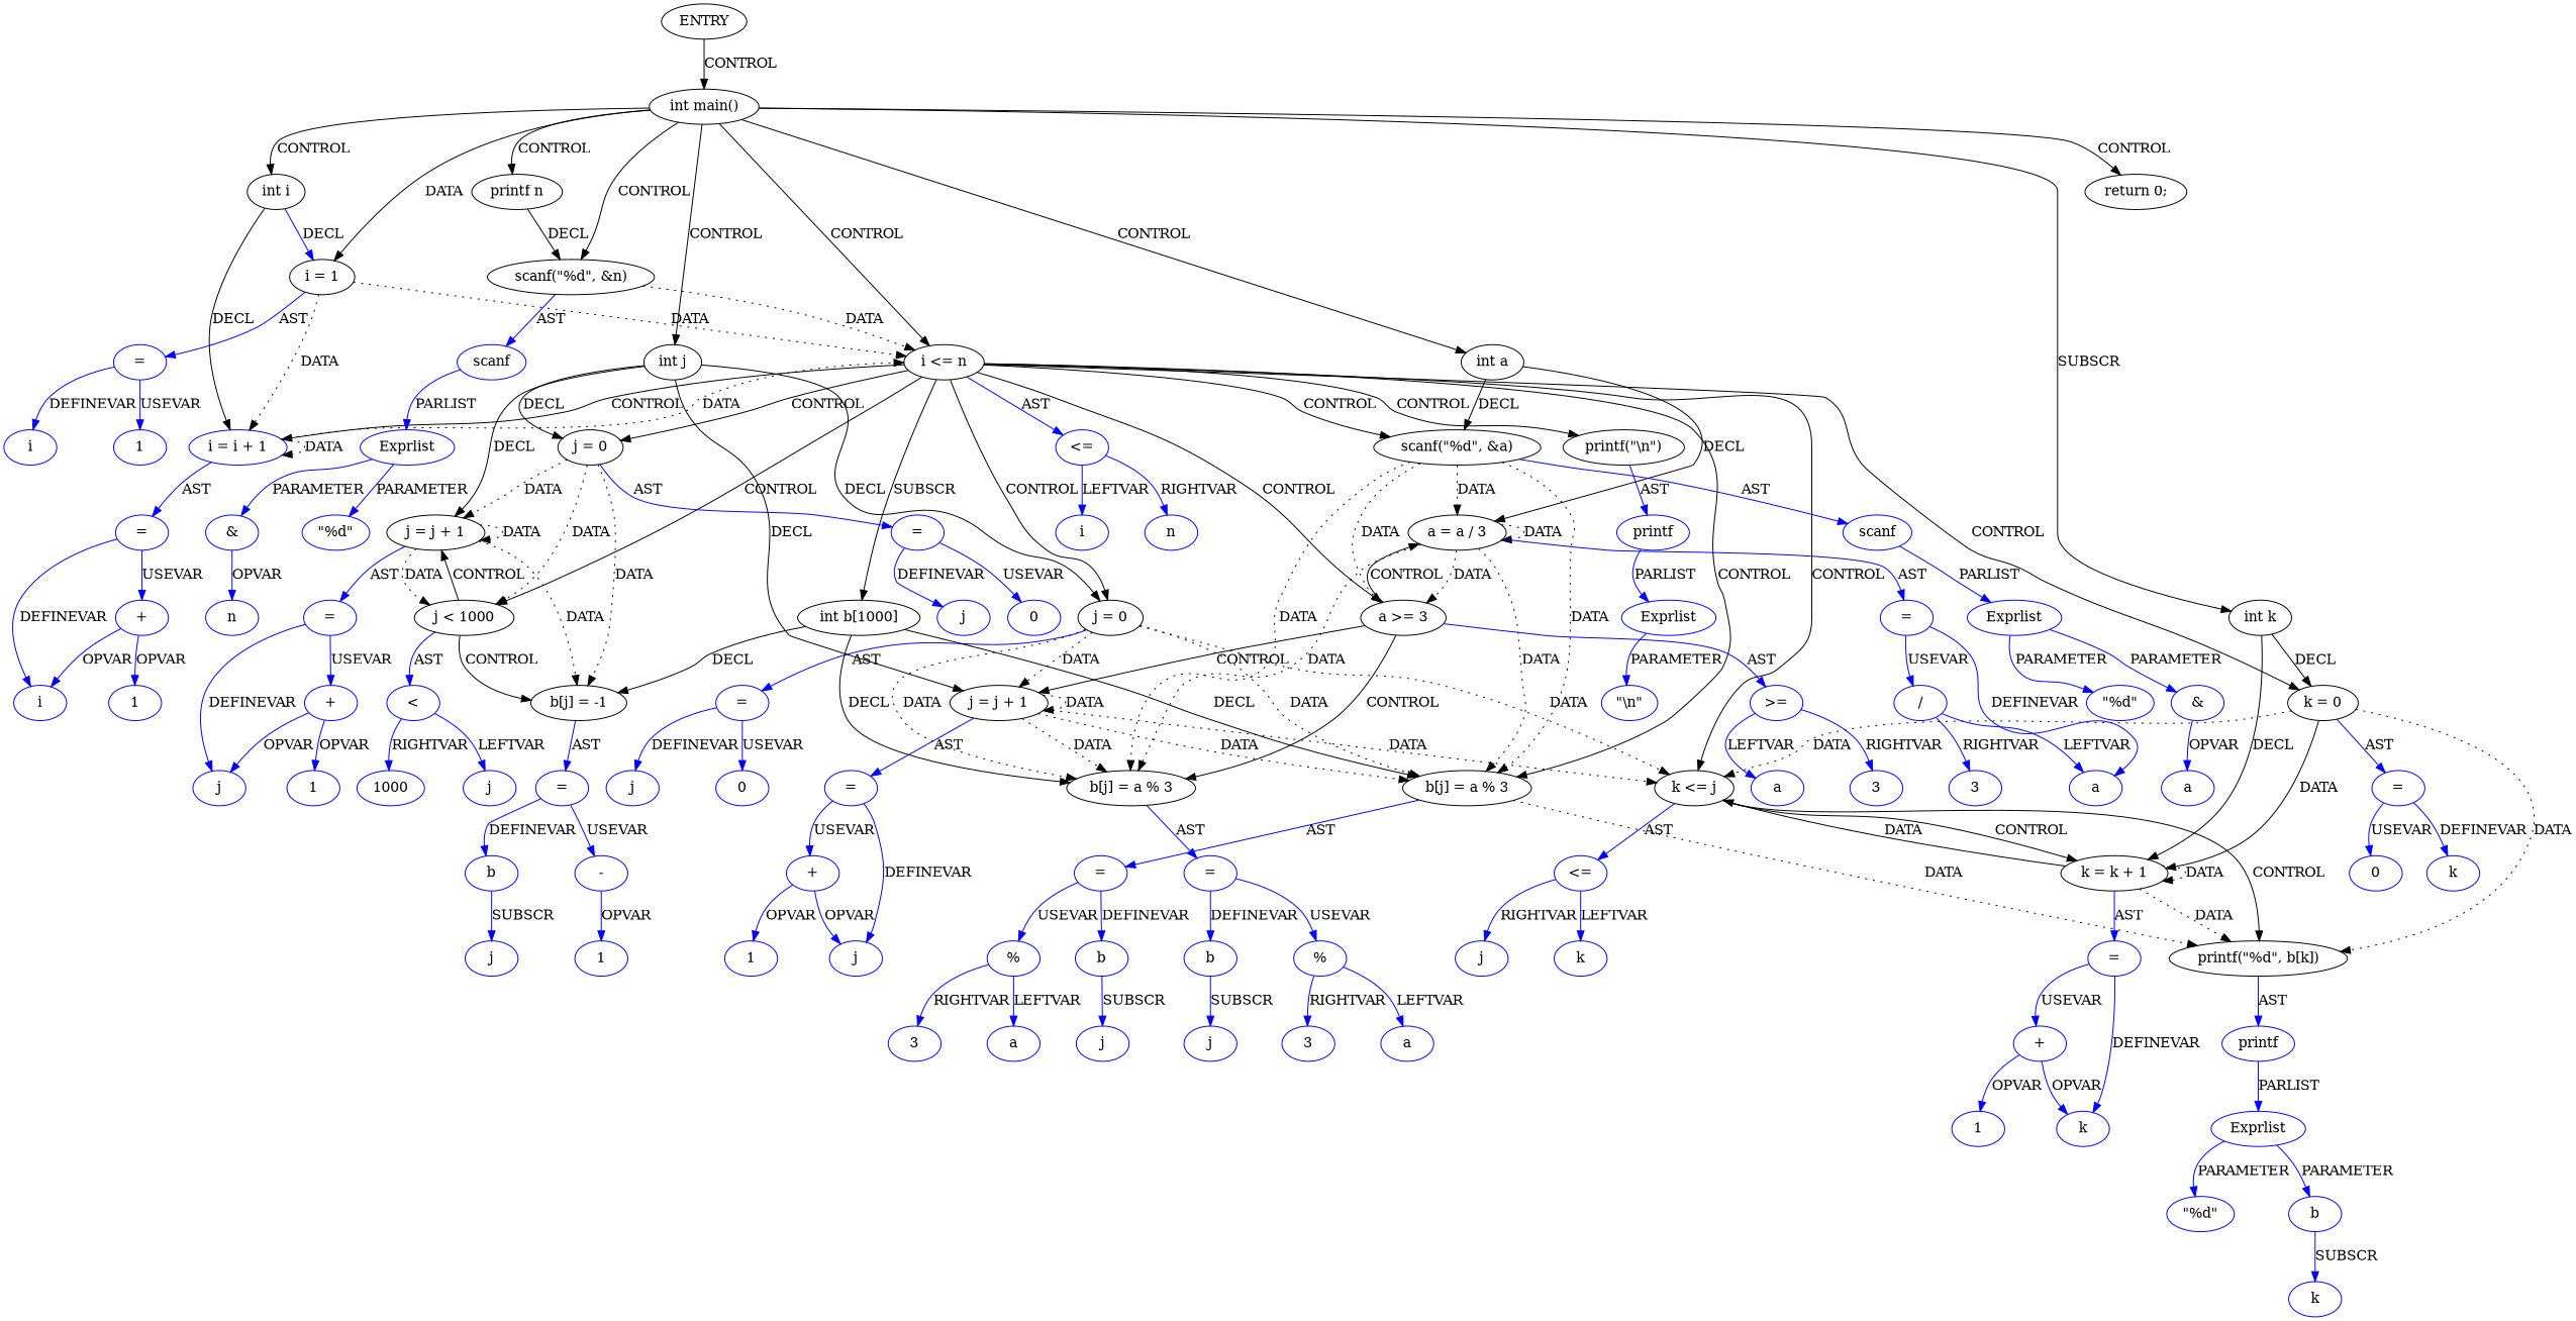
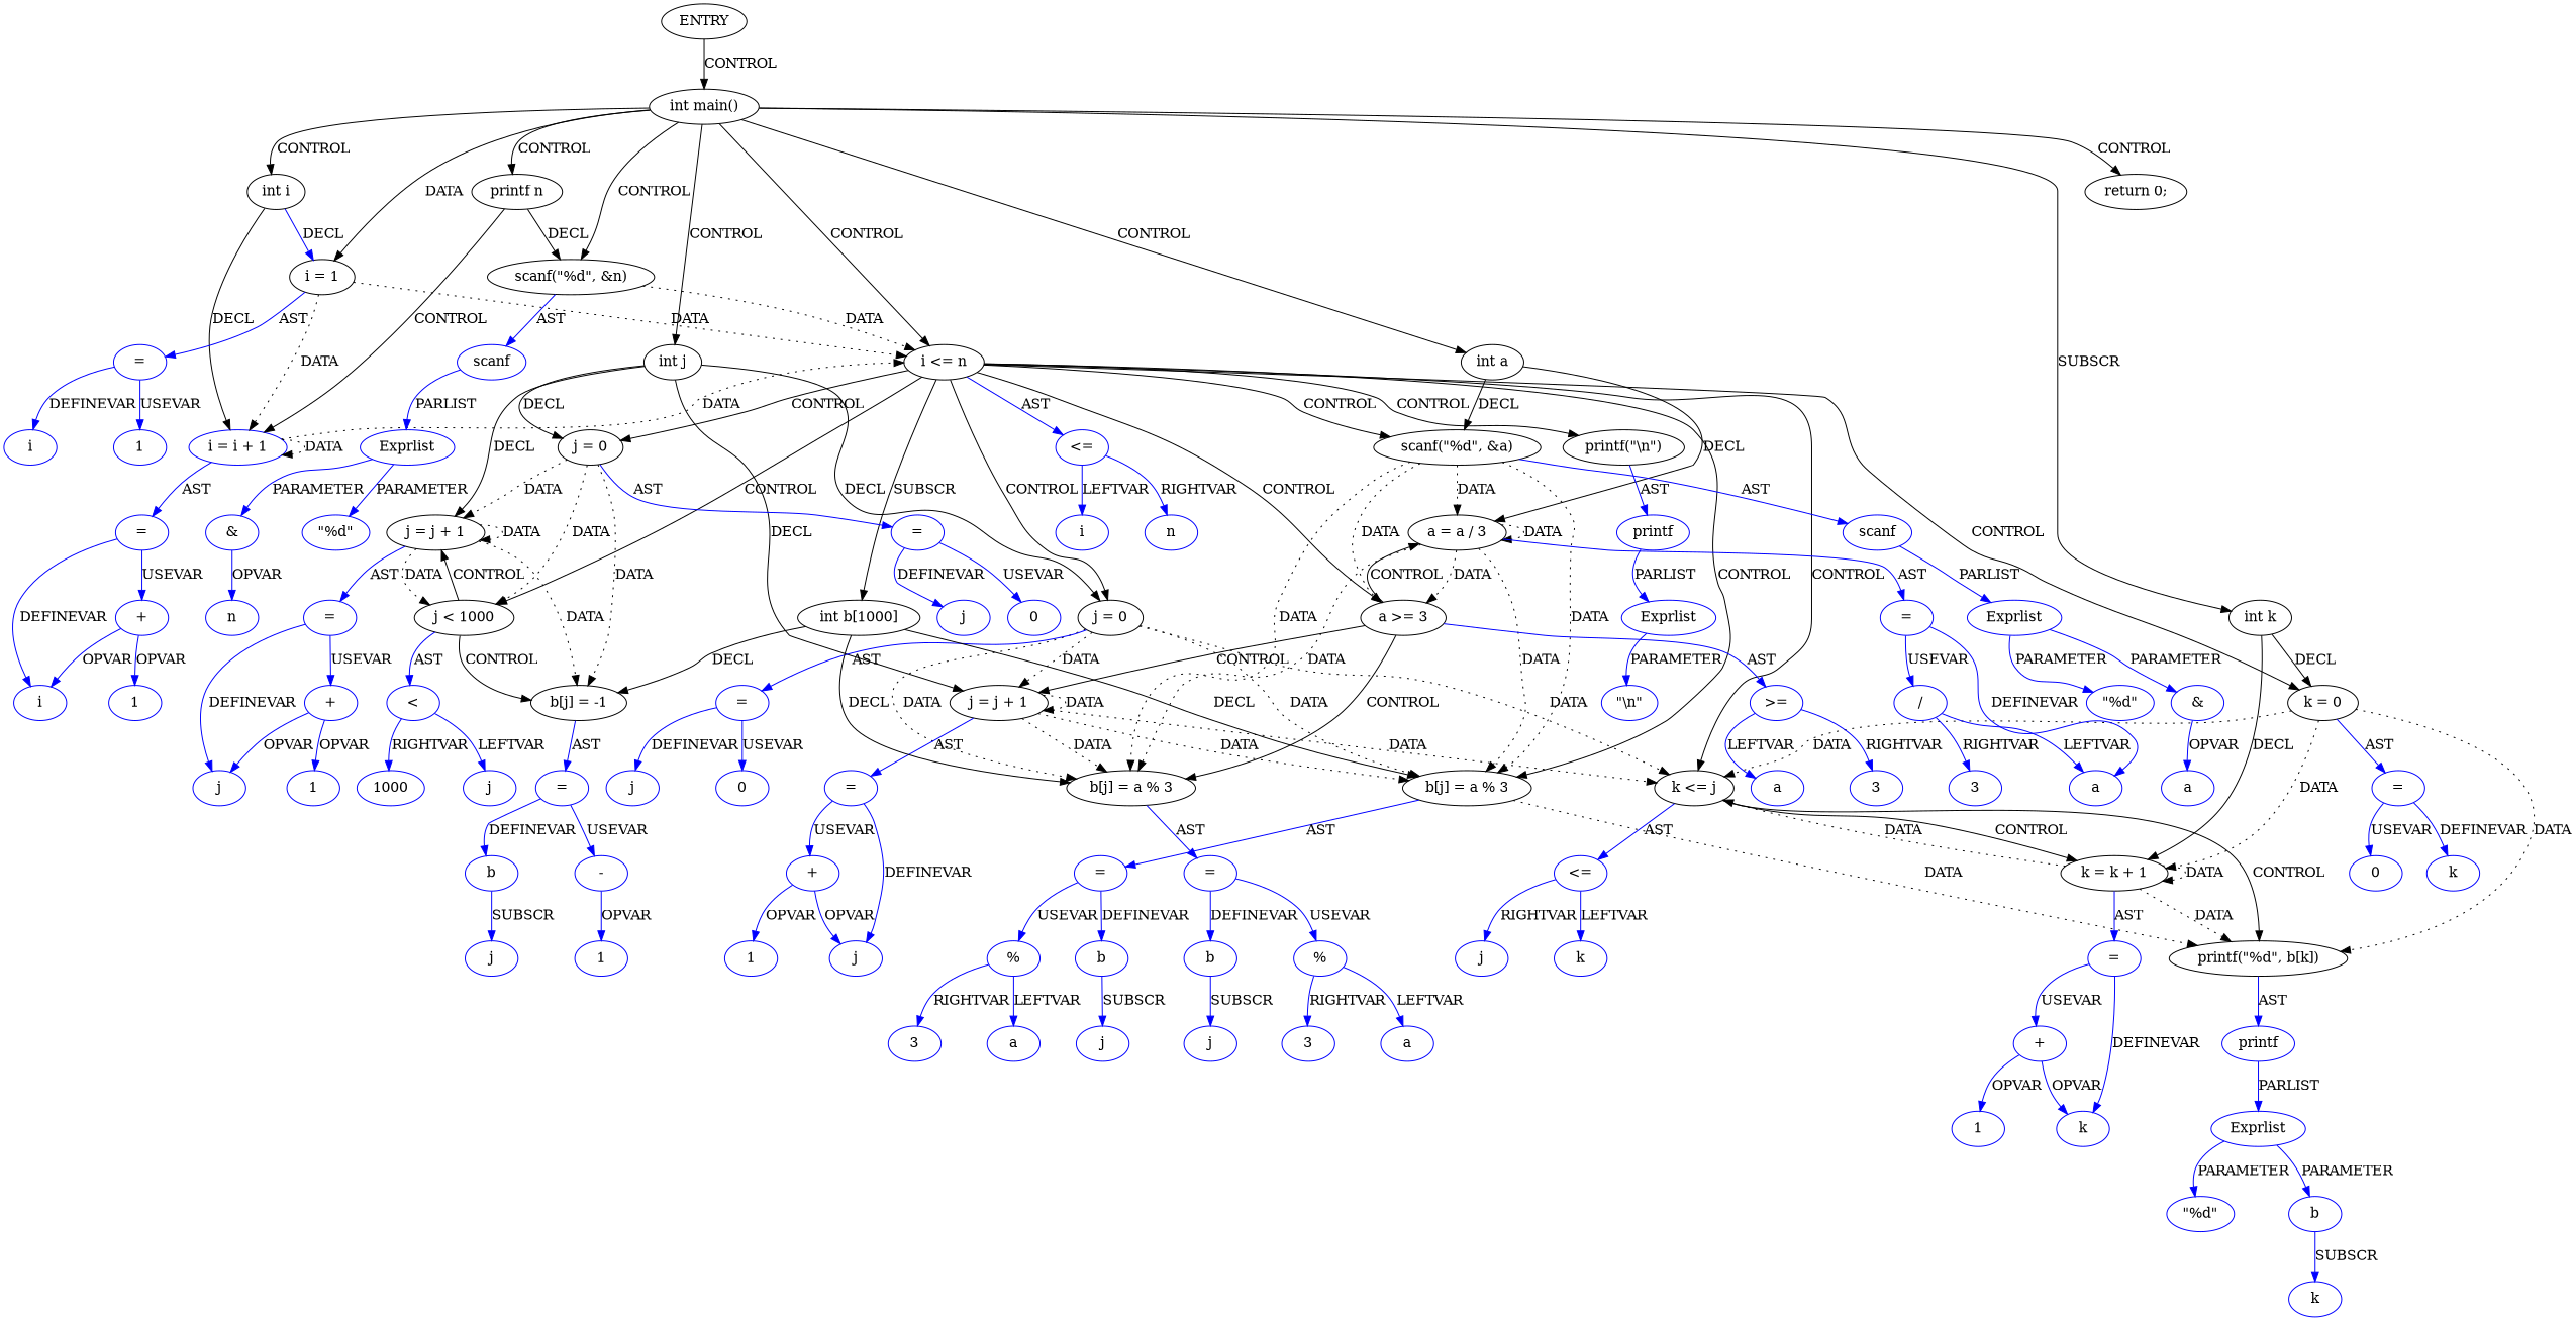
  digraph {
    node [coord=7 type=VAR color=blue]
    edge [color=blue]
    n1 [coord=-1 label=ENTRY type=ENTRY color=""]
    n2 [coord=2 label="int main()" type=CONTROL color=""]
    n3 [coord=4 label="printf n" type=DECL varname=n vartype=int color=""]
    n4 [coord=4 label="int i" type=DECL varname=i vartype=int color=""]
    n5 [coord=4 label="int j" type=DECL varname=j vartype=int color=""]
    n6 [coord=4 label="int k" type=DECL varname=k vartype=int color=""]
    n7 [coord=5 label="int a" type=DECL varname=a vartype=int color=""]
    n8 [coord=6 label="scanf(\"%d\", &n)" type=CALL color=""]
    n9 [label="i = 1" type=ASSIGN color=""]
    n10 [label="i <= n" type=CONTROL color=""]
    n11 [coord=25 label="return 0;" type=RETURN color=""]
    n12 [label="i = i + 1" type=ASSIGN]
    n13 [coord=11 label="j = 0" type=ASSIGN color=""]
    n14 [coord=11 label="j = j + 1" type=ASSIGN color=""]
    n15 [coord=15 label="j = 0" type=ASSIGN color=""]
    n16 [coord=15 label="j = j + 1" type=ASSIGN color=""]
    n17 [coord=21 label="k = 0" type=ASSIGN color=""]
    n18 [coord=21 label="k = k + 1" type=ASSIGN color=""]
    n19 [coord=9 label="scanf(\"%d\", &a)" type=CALL color=""]
    n20 [coord=18 label="a = a / 3" type=ASSIGN color=""]
    n21 [coord=6 label=scanf type=FUNCNAME]
    n22 [label="=" type=ASSIGNOP]
    n23 [coord=10 label="int b[1000]" type=DECL varname=b vartype="int[]" color=""]
    n24 [coord=11 label="j < 1000" type=CONTROL color=""]
    n25 [coord=15 label="a >= 3" type=CONTROL color=""]
    n26 [coord=20 label="b[j] = a % 3" type=ASSIGN color=""]
    n27 [coord=21 label="k <= j" type=CONTROL color=""]
    n28 [coord=23 label="printf(\"\\n\")" type=CALL color=""]
    n29 [label="<=" type=OP]
    n30 [label="=" type=ASSIGNOP]
    n31 [coord=13 label="b[j] = -1" type=ASSIGN color=""]
    n32 [coord=11 label="=" type=ASSIGNOP]
    n33 [coord=11 label="=" type=ASSIGNOP]
    n34 [coord=17 label="b[j] = a % 3" type=ASSIGN color=""]
    n35 [coord=15 label="=" type=ASSIGNOP]
    n36 [coord=15 label="=" type=ASSIGNOP]
    n37 [coord=22 label="printf(\"%d\", b[k])" type=CALL color=""]
    n38 [coord=21 label="=" type=ASSIGNOP]
    n39 [coord=21 label="=" type=ASSIGNOP]
    n40 [coord=9 label=scanf type=FUNCNAME]
    n41 [coord=18 label="=" type=ASSIGNOP]
    n42 [coord=6 label=Exprlist type=EXPRS]
    n43 [coord=6 label="\"%d\"" type=CONST]
    n44 [coord=6 label="&" type=OP]
    n45 [coord=6 label=n]
    n46 [label=i]
    n47 [label=1 type=CONST]
    n48 [coord=11 label="<" type=OP]
    n49 [coord=15 label=">=" type=OP]
    n50 [coord=20 label="=" type=ASSIGNOP]
    n51 [coord=21 label="<=" type=OP]
    n52 [coord=23 label=printf type=FUNCNAME]
    n53 [label=i]
    n54 [label=n]
    n55 [coord=9 label=Exprlist type=EXPRS]
    n56 [coord=17 label="=" type=ASSIGNOP]
    n57 [coord=9 label="\"%d\"" type=CONST]
    n58 [coord=9 label="&" type=OP]
    n59 [coord=9 label=a]
    n60 [coord=13 label="=" type=ASSIGNOP]
    n61 [coord=11 label=j]
    n62 [coord=11 label=0 type=CONST]
    n63 [coord=11 label=j]
    n64 [coord=11 label=1000 type=CONST]
    n65 [coord=13 label=b]
    n66 [coord=13 label="-" type=OP]
    n67 [coord=13 label=j]
    n68 [coord=13 label=1 type=CONST]
    n69 [coord=11 label=j]
    n70 [coord=11 label="+" type=OP]
    n71 [coord=11 label=1 type=CONST]
    n72 [coord=15 label=j]
    n73 [coord=15 label=0 type=CONST]
    n74 [coord=15 label=a]
    n75 [coord=15 label=3 type=CONST]
    n76 [coord=17 label=b]
    n77 [coord=17 label="%" type=OP]
    n78 [coord=17 label=j]
    n79 [coord=17 label=a]
    n80 [coord=17 label=3 type=CONST]
    n81 [coord=18 label=a]
    n82 [coord=18 label="/" type=OP]
    n83 [coord=18 label=3 type=CONST]
    n84 [coord=15 label=j]
    n85 [coord=15 label="+" type=OP]
    n86 [coord=15 label=1 type=CONST]
    n87 [coord=20 label=b]
    n88 [coord=20 label="%" type=OP]
    n89 [coord=22 label=printf type=FUNCNAME]
    n90 [coord=20 label=j]
    n91 [coord=20 label=a]
    n92 [coord=20 label=3 type=CONST]
    n93 [coord=21 label=k]
    n94 [coord=21 label=0 type=CONST]
    n95 [coord=21 label=k]
    n96 [coord=21 label=j]
    n97 [coord=22 label=Exprlist type=EXPRS]
    n98 [coord=22 label="\"%d\"" type=CONST]
    n99 [coord=22 label=b]
    n100 [coord=22 label=k]
    n101 [coord=21 label=k]
    n102 [coord=21 label="+" type=OP]
    n103 [coord=21 label=1 type=CONST]
    n104 [coord=23 label=Exprlist type=EXPRS]
    n105 [coord=23 label="\"\\n\"" type=CONST]
    n106 [label=i]
    n107 [label="+" type=OP]
    n108 [label=1 type=CONST]
    n1 -> n2 [label=CONTROL color=""]
    n2 -> n3 [label=CONTROL color=""]
    n2 -> n4 [label=CONTROL color=""]
    n2 -> n5 [label=CONTROL color=""]
    n2 -> n6 [label=SUBSCR color=""]
    n2 -> n7 [label=CONTROL color=""]
    n2 -> n8 [label=CONTROL color=""]
    n2 -> n9 [label=DATA color=""]
    n2 -> n10 [label=CONTROL color=""]
    n2 -> n11 [label=CONTROL color=""]
    n3 -> n8 [label=DECL color=""]
    n4 -> n9 [label=DECL]
    n4 -> n12 [label=DECL color=""]
    n5 -> n13 [label=DECL color=""]
    n5 -> n14 [label=DECL color=""]
    n5 -> n15 [label=DECL color=""]
    n5 -> n16 [label=DECL color=""]
    n6 -> n17 [label=DECL color=""]
    n6 -> n18 [label=DECL color=""]
    n7 -> n19 [label=DECL color=""]
    n7 -> n20 [label=DECL color=""]
    n8 -> n10 [label=DATA style=dotted color=""]
    n8 -> n21 [label=AST]
    n9 -> n10 [label=DATA style=dotted color=""]
    n9 -> n12 [label=DATA style=dotted color=""]
    n9 -> n22 [label=AST]
-   n10 -> n12 [label=CONTROL color=""]
+   n3 -> n12 [label=CONTROL color=""]
    n10 -> n13 [label=CONTROL color=""]
    n10 -> n15 [label=CONTROL color=""]
    n10 -> n17 [label=CONTROL color=""]
    n10 -> n19 [label=CONTROL color=""]
    n10 -> n23 [label=SUBSCR color=""]
    n10 -> n24 [label=CONTROL color=""]
    n10 -> n25 [label=CONTROL color=""]
    n10 -> n26 [label=CONTROL color=""]
    n10 -> n27 [label=CONTROL color=""]
    n10 -> n28 [label=CONTROL color=""]
    n10 -> n29 [label=AST]
    n12 -> n10 [label=DATA style=dotted color=""]
    n12 -> n12 [label=DATA style=dotted color=""]
    n12 -> n30 [label=AST]
    n13 -> n14 [label=DATA style=dotted color=""]
    n13 -> n24 [label=DATA style=dotted color=""]
    n13 -> n31 [label=DATA style=dotted color=""]
    n13 -> n32 [label=AST]
    n14 -> n14 [label=DATA style=dotted color=""]
    n14 -> n24 [label=DATA style=dotted color=""]
    n14 -> n31 [label=DATA style=dotted color=""]
    n14 -> n33 [label=AST]
    n15 -> n16 [label=DATA style=dotted color=""]
    n15 -> n26 [label=DATA style=dotted color=""]
    n15 -> n27 [label=DATA style=dotted color=""]
    n15 -> n34 [label=DATA style=dotted color=""]
    n15 -> n35 [label=AST]
    n16 -> n16 [label=DATA style=dotted color=""]
    n16 -> n26 [label=DATA style=dotted color=""]
    n16 -> n27 [label=DATA style=dotted color=""]
    n16 -> n34 [label=DATA style=dotted color=""]
    n16 -> n36 [label=AST]
-   n17 -> n18 [label=DATA style=solid color=""]
+   n17 -> n18 [label=DATA style=dotted color=""]
    n17 -> n27 [label=DATA style=dotted color=""]
    n17 -> n37 [label=DATA style=dotted color=""]
    n17 -> n38 [label=AST]
    n18 -> n18 [label=DATA style=dotted color=""]
-   n18 -> n27 [label=DATA style=solid color=""]
+   n18 -> n27 [label=DATA style=dotted color=""]
    n18 -> n37 [label=DATA style=dotted color=""]
    n18 -> n39 [label=AST]
    n19 -> n20 [label=DATA style=dotted color=""]
    n19 -> n25 [label=DATA style=dotted color=""]
    n19 -> n26 [label=DATA style=dotted color=""]
    n19 -> n34 [label=DATA style=dotted color=""]
    n19 -> n40 [label=AST]
    n20 -> n20 [label=DATA style=dotted color=""]
    n20 -> n25 [label=DATA style=dotted color=""]
    n20 -> n26 [label=DATA style=dotted color=""]
    n20 -> n34 [label=DATA style=dotted color=""]
    n20 -> n41 [label=AST]
    n21 -> n42 [label=PARLIST]
    n22 -> n46 [label=DEFINEVAR]
    n22 -> n47 [label=USEVAR]
    n23 -> n26 [label=DECL color=""]
    n23 -> n31 [label=DECL color=""]
    n23 -> n34 [label=DECL color=""]
    n24 -> n14 [label=CONTROL color=""]
    n24 -> n31 [label=CONTROL color=""]
    n24 -> n48 [label=AST]
    n25 -> n16 [label=CONTROL color=""]
    n25 -> n20 [label=CONTROL color=""]
    n25 -> n34 [label=CONTROL color=""]
    n25 -> n49 [label=AST]
    n26 -> n37 [label=DATA style=dotted color=""]
    n26 -> n50 [label=AST]
    n27 -> n18 [label=CONTROL color=""]
    n27 -> n37 [label=CONTROL color=""]
    n27 -> n51 [label=AST]
    n28 -> n52 [label=AST]
    n29 -> n53 [label=LEFTVAR]
    n29 -> n54 [label=RIGHTVAR]
    n30 -> n106 [label=DEFINEVAR]
    n30 -> n107 [label=USEVAR]
    n31 -> n60 [label=AST]
    n32 -> n61 [label=DEFINEVAR]
    n32 -> n62 [label=USEVAR]
    n33 -> n69 [label=DEFINEVAR]
    n33 -> n70 [label=USEVAR]
    n34 -> n56 [label=AST]
    n35 -> n72 [label=DEFINEVAR]
    n35 -> n73 [label=USEVAR]
    n36 -> n84 [label=DEFINEVAR]
    n36 -> n85 [label=USEVAR]
    n37 -> n89 [label=AST]
    n38 -> n93 [label=DEFINEVAR]
    n38 -> n94 [label=USEVAR]
    n39 -> n101 [label=DEFINEVAR]
    n39 -> n102 [label=USEVAR]
    n40 -> n55 [label=PARLIST]
    n41 -> n81 [label=DEFINEVAR]
    n41 -> n82 [label=USEVAR]
    n42 -> n43 [label=PARAMETER]
    n42 -> n44 [label=PARAMETER]
    n44 -> n45 [label=OPVAR]
    n48 -> n63 [label=LEFTVAR]
    n48 -> n64 [label=RIGHTVAR]
    n49 -> n74 [label=LEFTVAR]
    n49 -> n75 [label=RIGHTVAR]
    n50 -> n87 [label=DEFINEVAR]
    n50 -> n88 [label=USEVAR]
    n51 -> n95 [label=LEFTVAR]
    n51 -> n96 [label=RIGHTVAR]
    n52 -> n104 [label=PARLIST]
    n55 -> n57 [label=PARAMETER]
    n55 -> n58 [label=PARAMETER]
    n56 -> n76 [label=DEFINEVAR]
    n56 -> n77 [label=USEVAR]
    n58 -> n59 [label=OPVAR]
    n60 -> n65 [label=DEFINEVAR]
    n60 -> n66 [label=USEVAR]
    n65 -> n67 [label=SUBSCR]
    n66 -> n68 [label=OPVAR]
    n70 -> n69 [label=OPVAR]
    n70 -> n71 [label=OPVAR]
    n76 -> n78 [label=SUBSCR]
    n77 -> n79 [label=LEFTVAR]
    n77 -> n80 [label=RIGHTVAR]
    n82 -> n81 [label=LEFTVAR]
    n82 -> n83 [label=RIGHTVAR]
    n85 -> n84 [label=OPVAR]
    n85 -> n86 [label=OPVAR]
    n87 -> n90 [label=SUBSCR]
    n88 -> n91 [label=LEFTVAR]
    n88 -> n92 [label=RIGHTVAR]
    n89 -> n97 [label=PARLIST]
    n97 -> n98 [label=PARAMETER]
    n97 -> n99 [label=PARAMETER]
    n99 -> n100 [label=SUBSCR]
    n102 -> n101 [label=OPVAR]
    n102 -> n103 [label=OPVAR]
    n104 -> n105 [label=PARAMETER]
    n107 -> n106 [label=OPVAR]
    n107 -> n108 [label=OPVAR]
  }
